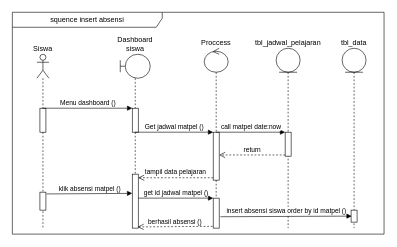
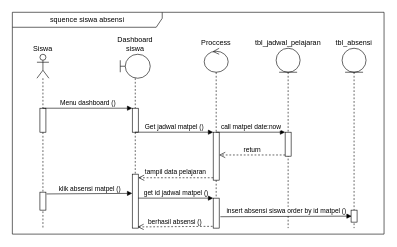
  <mxCell id="0" />
  <mxCell id="1" parent="0" />
  <mxCell id="2" value="Dashboard siswa" style="shape=umlLifeline;participant=umlBoundary;perimeter=lifelinePerimeter;whiteSpace=wrap;html=1;container=1;collapsible=0;recursiveResize=0;verticalAlign=bottom;spacingTop=36;outlineConnect=0;labelPosition=center;verticalLabelPosition=top;align=center;fontSize=12;" parent="1" vertex="1"><mxGeometry x="200" y="90" width="50" height="290" as="geometry" /></mxCell>
  <mxCell id="3" value="" style="html=1;points=[];perimeter=orthogonalPerimeter;" parent="2" vertex="1"><mxGeometry x="20" y="90" width="10" height="40" as="geometry" /></mxCell>
  <mxCell id="4" value="" style="html=1;points=[];perimeter=orthogonalPerimeter;" parent="2" vertex="1"><mxGeometry x="20" y="200" width="10" height="90" as="geometry" /></mxCell>
  <mxCell id="5" value="Proccess" style="shape=umlLifeline;participant=umlControl;perimeter=lifelinePerimeter;whiteSpace=wrap;html=1;container=1;collapsible=0;recursiveResize=0;verticalAlign=bottom;spacingTop=36;outlineConnect=0;fontSize=12;labelPosition=center;verticalLabelPosition=top;align=center;" parent="1" vertex="1"><mxGeometry x="340" y="80" width="40" height="300" as="geometry" /></mxCell>
  <mxCell id="6" value="" style="html=1;points=[];perimeter=orthogonalPerimeter;" parent="5" vertex="1"><mxGeometry x="15" y="140" width="10" height="80" as="geometry" /></mxCell>
  <mxCell id="7" value="" style="html=1;points=[];perimeter=orthogonalPerimeter;" parent="5" vertex="1"><mxGeometry x="15" y="250" width="10" height="50" as="geometry" /></mxCell>
  <mxCell id="8" value="tbl_jadwal_pelajaran" style="shape=umlLifeline;participant=umlEntity;perimeter=lifelinePerimeter;whiteSpace=wrap;html=1;container=1;collapsible=0;recursiveResize=0;verticalAlign=bottom;spacingTop=36;outlineConnect=0;fontSize=12;labelPosition=center;verticalLabelPosition=top;align=center;" parent="1" vertex="1"><mxGeometry x="460" y="80" width="40" height="300" as="geometry" /></mxCell>
  <mxCell id="9" value="" style="html=1;points=[];perimeter=orthogonalPerimeter;" parent="8" vertex="1"><mxGeometry x="15" y="140" width="10" height="40" as="geometry" /></mxCell>
  <mxCell id="10" value="Siswa" style="shape=umlLifeline;participant=umlActor;perimeter=lifelinePerimeter;whiteSpace=wrap;html=1;container=1;collapsible=0;recursiveResize=0;verticalAlign=bottom;spacingTop=36;outlineConnect=0;fontSize=12;labelPosition=center;verticalLabelPosition=top;align=center;" parent="1" vertex="1"><mxGeometry x="61" y="90" width="20" height="290" as="geometry" /></mxCell>
  <mxCell id="11" value="" style="html=1;points=[];perimeter=orthogonalPerimeter;" parent="10" vertex="1"><mxGeometry x="5" y="90" width="10" height="40" as="geometry" /></mxCell>
  <mxCell id="12" value="" style="html=1;points=[];perimeter=orthogonalPerimeter;" parent="10" vertex="1"><mxGeometry x="5" y="230" width="10" height="30" as="geometry" /></mxCell>
- <mxCell id="13" value="squence insert absensi" style="shape=umlFrame;whiteSpace=wrap;html=1;width=250;height=25;" parent="1" vertex="1"><mxGeometry x="20" y="20" width="620" height="370" as="geometry" /></mxCell>
+ <mxCell id="13" value="squence siswa absensi" style="shape=umlFrame;whiteSpace=wrap;html=1;width=250;height=25;" parent="1" vertex="1"><mxGeometry x="20" y="20" width="620" height="370" as="geometry" /></mxCell>
  <mxCell id="14" value="Menu dashboard ()" style="html=1;verticalAlign=bottom;endArrow=block;entryX=0;entryY=0;rounded=0;" parent="1" source="10" target="3" edge="1"><mxGeometry relative="1" as="geometry"><mxPoint x="120" y="180" as="sourcePoint" /></mxGeometry></mxCell>
  <mxCell id="15" value="Get jadwal matpel ()" style="html=1;verticalAlign=bottom;endArrow=block;entryX=0;entryY=0;rounded=0;" parent="1" source="2" target="6" edge="1"><mxGeometry relative="1" as="geometry"><mxPoint x="255" y="220" as="sourcePoint" /></mxGeometry></mxCell>
  <mxCell id="16" value="return" style="html=1;verticalAlign=bottom;endArrow=open;dashed=1;endSize=8;exitX=0;exitY=0.95;rounded=0;" parent="1" source="9" target="6" edge="1"><mxGeometry relative="1" as="geometry"><mxPoint x="330" y="260" as="targetPoint" /></mxGeometry></mxCell>
  <mxCell id="17" value="call matpel date:now" style="html=1;verticalAlign=bottom;endArrow=block;entryX=0;entryY=0;rounded=0;" parent="1" source="5" target="9" edge="1"><mxGeometry relative="1" as="geometry"><mxPoint x="385" y="220" as="sourcePoint" /></mxGeometry></mxCell>
  <mxCell id="18" value="tampil data pelajaran" style="html=1;verticalAlign=bottom;endArrow=open;dashed=1;endSize=8;exitX=0;exitY=0.95;rounded=0;" parent="1" source="6" edge="1"><mxGeometry relative="1" as="geometry"><mxPoint x="230" y="296" as="targetPoint" /></mxGeometry></mxCell>
- <mxCell id="19" value="tbl_data" style="shape=umlLifeline;participant=umlEntity;perimeter=lifelinePerimeter;whiteSpace=wrap;html=1;container=1;collapsible=0;recursiveResize=0;verticalAlign=bottom;spacingTop=36;outlineConnect=0;fontSize=12;labelPosition=center;verticalLabelPosition=top;align=center;" parent="1" vertex="1"><mxGeometry x="570" y="80" width="40" height="300" as="geometry" /></mxCell>
+ <mxCell id="19" value="tbl_absensi" style="shape=umlLifeline;participant=umlEntity;perimeter=lifelinePerimeter;whiteSpace=wrap;html=1;container=1;collapsible=0;recursiveResize=0;verticalAlign=bottom;spacingTop=36;outlineConnect=0;fontSize=12;labelPosition=center;verticalLabelPosition=top;align=center;" parent="1" vertex="1"><mxGeometry x="570" y="80" width="40" height="300" as="geometry" /></mxCell>
  <mxCell id="20" value="" style="html=1;points=[];perimeter=orthogonalPerimeter;" parent="19" vertex="1"><mxGeometry x="15" y="270" width="10" height="20" as="geometry" /></mxCell>
  <mxCell id="21" value="berhasil absensi ()" style="html=1;verticalAlign=bottom;endArrow=open;dashed=1;endSize=8;rounded=0;exitX=-0.1;exitY=0.94;exitDx=0;exitDy=0;exitPerimeter=0;entryX=0.9;entryY=0.978;entryDx=0;entryDy=0;entryPerimeter=0;" parent="1" source="7" target="4" edge="1"><mxGeometry relative="1" as="geometry"><mxPoint x="230" y="490" as="targetPoint" /><mxPoint x="310" y="390" as="sourcePoint" /></mxGeometry></mxCell>
  <mxCell id="22" value="insert absensi siswa order by id matpel ()" style="html=1;verticalAlign=bottom;endArrow=block;rounded=0;exitX=1.2;exitY=0.62;exitDx=0;exitDy=0;exitPerimeter=0;entryX=0.1;entryY=0.5;entryDx=0;entryDy=0;entryPerimeter=0;" parent="1" source="7" target="20" edge="1"><mxGeometry width="80" relative="1" as="geometry"><mxPoint x="370" y="440" as="sourcePoint" /><mxPoint x="530" y="361" as="targetPoint" /></mxGeometry></mxCell>
  <mxCell id="23" value="klik absensi matpel ()" style="html=1;verticalAlign=bottom;endArrow=block;rounded=0;exitX=1.1;exitY=0.1;exitDx=0;exitDy=0;exitPerimeter=0;entryX=0;entryY=0.356;entryDx=0;entryDy=0;entryPerimeter=0;" parent="1" source="12" target="4" edge="1"><mxGeometry width="80" relative="1" as="geometry"><mxPoint x="100" y="320" as="sourcePoint" /><mxPoint x="180" y="320" as="targetPoint" /></mxGeometry></mxCell>
  <mxCell id="24" value="get id jadwal matpel ()" style="html=1;verticalAlign=bottom;endArrow=block;entryX=0;entryY=0;rounded=0;" parent="1" target="7" edge="1"><mxGeometry relative="1" as="geometry"><mxPoint x="230" y="330" as="sourcePoint" /></mxGeometry></mxCell>
